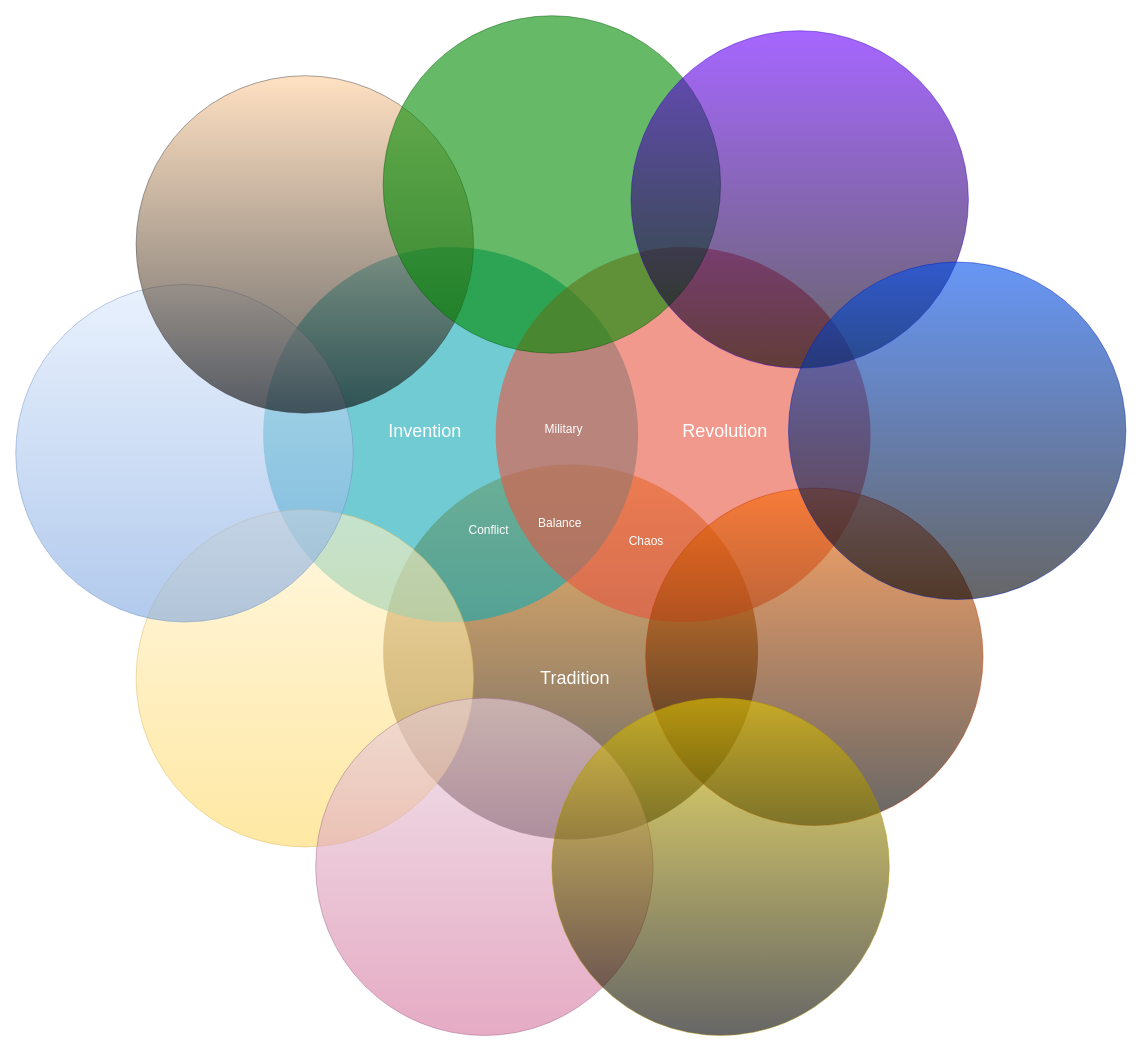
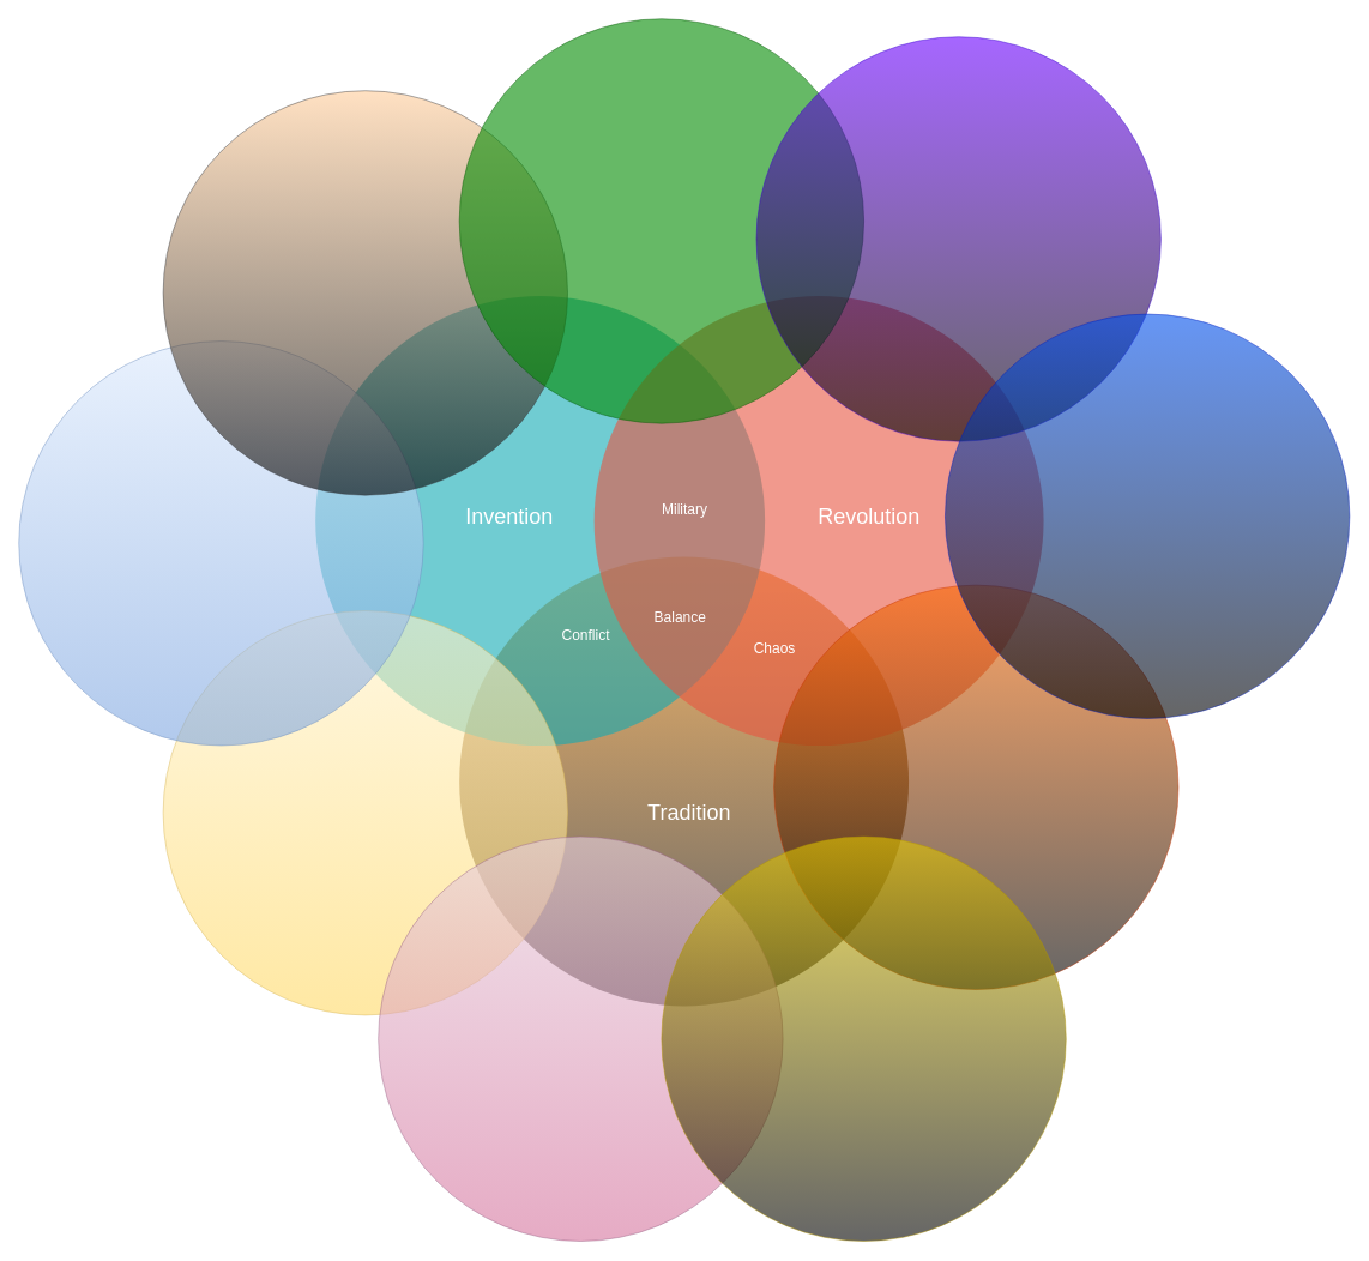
  <mxCell id="0" />
  <mxCell id="1" parent="0" />
  <mxCell id="2" value="" style="ellipse;fillColor=#F08705;opacity=60;strokeColor=none;html=1;fontColor=#FFFFFF;gradientColor=default;" parent="1" vertex="1"><mxGeometry x="510.5" y="618.5" width="500" height="500" as="geometry" /></mxCell>
  <mxCell id="3" value="" style="ellipse;fillColor=#12AAB5;opacity=60;strokeColor=none;html=1;fontColor=#FFFFFF;" parent="1" vertex="1"><mxGeometry x="350.5" y="328.5" width="500" height="500" as="geometry" /></mxCell>
  <mxCell id="4" value="" style="ellipse;fillColor=#e85642;opacity=60;strokeColor=none;html=1;fontColor=#FFFFFF;fillOpacity=100;" parent="1" vertex="1"><mxGeometry x="660.5" y="328.5" width="500" height="500" as="geometry" /></mxCell>
  <mxCell id="5" value="Invention" style="text;fontSize=24;align=center;verticalAlign=middle;html=1;fontColor=#FFFFFF;" parent="1" vertex="1"><mxGeometry x="470.5" y="538.5" width="190" height="70" as="geometry" /></mxCell>
  <mxCell id="6" value="Revolution" style="text;fontSize=24;align=center;verticalAlign=middle;html=1;fontColor=#FFFFFF;" parent="1" vertex="1"><mxGeometry x="870.5" y="538.5" width="190" height="70" as="geometry" /></mxCell>
  <mxCell id="7" value="Tradition" style="text;fontSize=24;align=center;verticalAlign=middle;html=1;fontColor=#FFFFFF;" parent="1" vertex="1"><mxGeometry x="670.5" y="868.5" width="190" height="70" as="geometry" /></mxCell>
- <mxCell id="8" value="Military" style="text;align=center;html=1;fontColor=#FFFFFF;fontSize=16;" parent="1" vertex="1"><mxGeometry x="730.5" y="555" width="40" height="40" as="geometry" /></mxCell>
+ <mxCell id="8" value="Military" style="text;align=center;html=1;fontColor=#FFFFFF;fontSize=16;" parent="1" vertex="1"><mxGeometry x="740.5" y="550" width="40" height="40" as="geometry" /></mxCell>
  <mxCell id="9" value="Conflict" style="text;align=center;html=1;fontColor=#FFFFFF;fontSize=16;" parent="1" vertex="1"><mxGeometry x="631" y="690" width="40" height="40" as="geometry" /></mxCell>
  <mxCell id="10" value="Chaos" style="text;align=center;html=1;fontColor=#FFFFFF;fontSize=16;" parent="1" vertex="1"><mxGeometry x="841" y="704" width="40" height="40" as="geometry" /></mxCell>
- <mxCell id="11" value="Balance" style="text;align=center;html=1;fontColor=#FFFFFF;fontSize=16;" parent="1" vertex="1"><mxGeometry x="725.5" y="680" width="40" height="40" as="geometry" /></mxCell>
+ <mxCell id="11" value="Balance" style="text;align=center;html=1;fontColor=#FFFFFF;fontSize=16;" parent="1" vertex="1"><mxGeometry x="735.5" y="670" width="40" height="40" as="geometry" /></mxCell>
  <mxCell id="12" value="" style="ellipse;whiteSpace=wrap;html=1;aspect=fixed;fillColor=#fff2cc;strokeColor=#d6b656;fillStyle=auto;shadow=0;fillOpacity=100;opacity=60;gradientColor=#ffd966;" vertex="1" parent="1"><mxGeometry x="181" y="678.5" width="450" height="450" as="geometry" /></mxCell>
  <mxCell id="13" value="" style="ellipse;whiteSpace=wrap;html=1;aspect=fixed;fillColor=#fa6800;strokeColor=#C73500;fillStyle=auto;shadow=0;fillOpacity=100;opacity=60;fontColor=#000000;gradientColor=default;" vertex="1" parent="1"><mxGeometry x="860.5" y="650" width="450" height="450" as="geometry" /></mxCell>
  <mxCell id="14" value="" style="ellipse;whiteSpace=wrap;html=1;aspect=fixed;fillColor=#dae8fc;strokeColor=#6c8ebf;fillStyle=auto;shadow=0;fillOpacity=100;opacity=60;gradientColor=#7ea6e0;" vertex="1" parent="1"><mxGeometry x="20.5" y="378.5" width="450" height="450" as="geometry" /></mxCell>
  <mxCell id="15" value="" style="ellipse;whiteSpace=wrap;html=1;aspect=fixed;fillColor=#ffcc99;strokeColor=#36393d;fillStyle=auto;shadow=0;fillOpacity=100;opacity=60;gradientColor=default;" vertex="1" parent="1"><mxGeometry x="181" y="100" width="450" height="450" as="geometry" /></mxCell>
  <mxCell id="16" value="" style="ellipse;whiteSpace=wrap;html=1;aspect=fixed;fillColor=#008a00;strokeColor=#005700;fillStyle=auto;shadow=0;fillOpacity=100;opacity=60;fontColor=#ffffff;" vertex="1" parent="1"><mxGeometry x="510.5" y="20" width="450" height="450" as="geometry" /></mxCell>
  <mxCell id="17" value="" style="ellipse;whiteSpace=wrap;html=1;aspect=fixed;fillColor=#6a00ff;strokeColor=#3700CC;fillStyle=auto;shadow=0;fillOpacity=100;opacity=60;fontColor=#ffffff;gradientColor=default;" vertex="1" parent="1"><mxGeometry x="841" y="40" width="450" height="450" as="geometry" /></mxCell>
  <mxCell id="18" value="" style="ellipse;whiteSpace=wrap;html=1;aspect=fixed;fillColor=#0050ef;strokeColor=#001DBC;fillStyle=auto;shadow=0;fillOpacity=100;opacity=60;fontColor=#ffffff;gradientColor=default;" vertex="1" parent="1"><mxGeometry x="1051" y="348.5" width="450" height="450" as="geometry" /></mxCell>
  <mxCell id="19" value="" style="ellipse;whiteSpace=wrap;html=1;aspect=fixed;fillColor=#e6d0de;fillStyle=auto;shadow=0;fillOpacity=100;opacity=60;strokeColor=#996185;gradientColor=#d5739d;" vertex="1" parent="1"><mxGeometry x="420.5" y="930" width="450" height="450" as="geometry" /></mxCell>
  <mxCell id="20" value="" style="ellipse;whiteSpace=wrap;html=1;aspect=fixed;fillColor=#e3c800;strokeColor=#B09500;fillStyle=auto;shadow=0;fillOpacity=100;opacity=60;fontColor=#000000;gradientColor=default;" vertex="1" parent="1"><mxGeometry x="735.5" y="930" width="450" height="450" as="geometry" /></mxCell>
